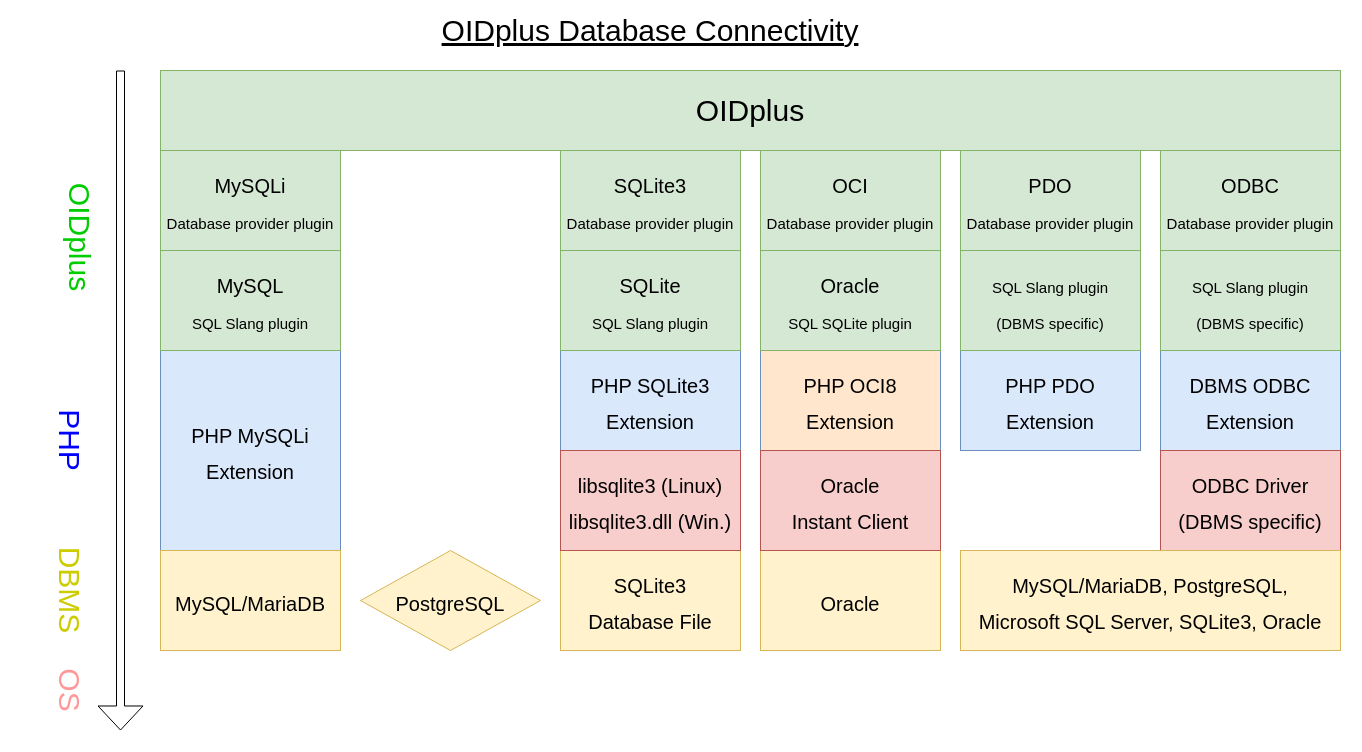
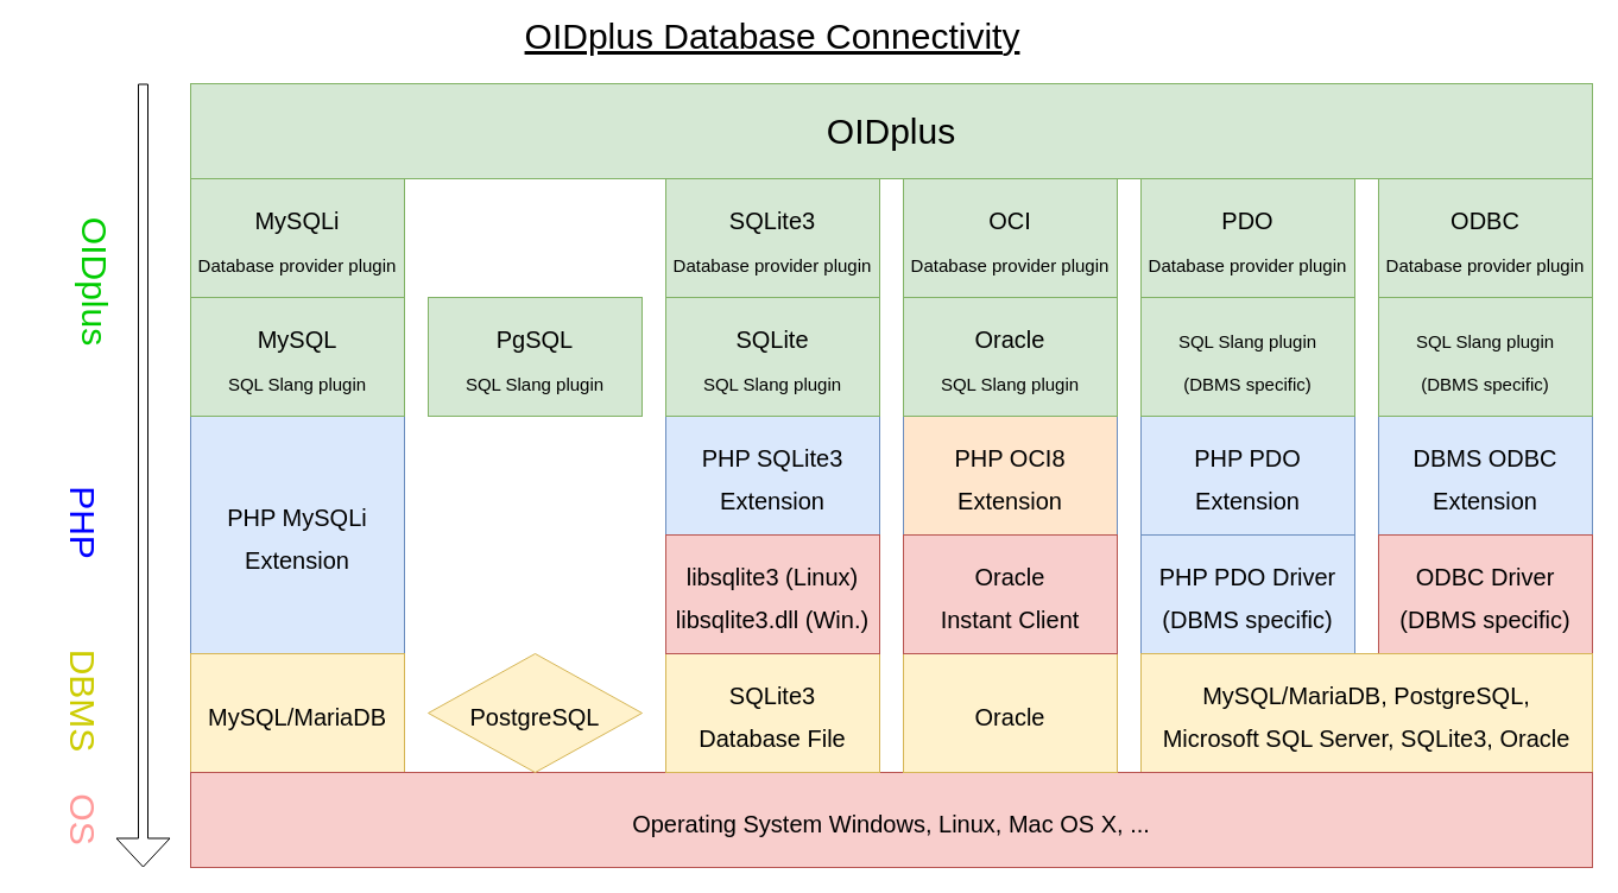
  <mxCell id="0" />
  <mxCell id="1" parent="0" />
  <mxCell id="2" value="OIDplus" style="rounded=0;whiteSpace=wrap;html=1;fontSize=30;fillColor=#d5e8d4;strokeColor=#82b366;shadow=0;" parent="1" vertex="1"><mxGeometry x="160" y="70" width="1180" height="80" as="geometry" /></mxCell>
  <mxCell id="3" value="&lt;font&gt;&lt;span style=&quot;font-size: 20px&quot;&gt;MySQLi&lt;/span&gt;&lt;br&gt;&lt;font style=&quot;font-size: 15px&quot;&gt;Database provider plugin&lt;/font&gt;&lt;/font&gt;" style="rounded=0;whiteSpace=wrap;html=1;fontSize=30;fillColor=#d5e8d4;strokeColor=#82b366;shadow=0;" parent="1" vertex="1"><mxGeometry x="160" y="150" width="180" height="100" as="geometry" /></mxCell>
  <mxCell id="4" value="&lt;font style=&quot;font-size: 20px&quot;&gt;PDO&lt;br&gt;&lt;span style=&quot;font-size: 15px&quot;&gt;Database provider plugin&lt;/span&gt;&lt;br&gt;&lt;/font&gt;" style="rounded=0;whiteSpace=wrap;html=1;fontSize=30;fillColor=#d5e8d4;strokeColor=#82b366;shadow=0;" parent="1" vertex="1"><mxGeometry x="960" y="150" width="180" height="100" as="geometry" /></mxCell>
  <mxCell id="5" value="&lt;font style=&quot;font-size: 20px&quot;&gt;ODBC&lt;br&gt;&lt;span style=&quot;font-size: 15px&quot;&gt;Database provider plugin&lt;/span&gt;&lt;br&gt;&lt;/font&gt;" style="rounded=0;whiteSpace=wrap;html=1;fontSize=30;fillColor=#d5e8d4;strokeColor=#82b366;shadow=0;" parent="1" vertex="1"><mxGeometry x="1160" y="150" width="180" height="100" as="geometry" /></mxCell>
  <mxCell id="6" value="&lt;span style=&quot;font-size: 20px&quot;&gt;PHP MySQLi&lt;br&gt;Extension&lt;/span&gt;" style="rounded=0;whiteSpace=wrap;html=1;fontSize=30;fillColor=#dae8fc;strokeColor=#6c8ebf;shadow=0;" parent="1" vertex="1"><mxGeometry x="160" y="350" width="180" height="200" as="geometry" /></mxCell>
  <mxCell id="7" value="&lt;span style=&quot;font-size: 20px&quot;&gt;PHP PDO&lt;br&gt;Extension&lt;/span&gt;" style="rounded=0;whiteSpace=wrap;html=1;fontSize=30;fillColor=#dae8fc;strokeColor=#6c8ebf;shadow=0;" parent="1" vertex="1"><mxGeometry x="960" y="350" width="180" height="100" as="geometry" /></mxCell>
  <mxCell id="8" value="&lt;span style=&quot;font-size: 20px&quot;&gt;DBMS ODBC&lt;br&gt;Extension&lt;/span&gt;" style="rounded=0;whiteSpace=wrap;html=1;fontSize=30;fillColor=#dae8fc;strokeColor=#6c8ebf;shadow=0;" parent="1" vertex="1"><mxGeometry x="1160" y="350" width="180" height="100" as="geometry" /></mxCell>
+ <mxCell id="9" value="&lt;span style=&quot;font-size: 20px&quot;&gt;PHP PDO Driver&lt;br&gt;(DBMS specific)&lt;br&gt;&lt;/span&gt;" style="rounded=0;whiteSpace=wrap;html=1;fontSize=30;fillColor=#dae8fc;strokeColor=#6c8ebf;shadow=0;" parent="1" vertex="1"><mxGeometry x="960" y="450" width="180" height="100" as="geometry" /></mxCell>
  <mxCell id="10" value="&lt;span style=&quot;font-size: 20px&quot;&gt;ODBC Driver&lt;br&gt;&lt;/span&gt;&lt;span style=&quot;font-size: 20px&quot;&gt;(DBMS specific)&lt;/span&gt;&lt;span style=&quot;font-size: 20px&quot;&gt;&lt;br&gt;&lt;/span&gt;" style="rounded=0;whiteSpace=wrap;html=1;fontSize=30;fillColor=#f8cecc;strokeColor=#b85450;shadow=0;" parent="1" vertex="1"><mxGeometry x="1160" y="450" width="180" height="100" as="geometry" /></mxCell>
  <mxCell id="11" value="&lt;span style=&quot;font-size: 20px&quot;&gt;MySQL/MariaDB&lt;/span&gt;" style="rounded=0;whiteSpace=wrap;html=1;fontSize=30;fillColor=#fff2cc;strokeColor=#d6b656;shadow=0;" parent="1" vertex="1"><mxGeometry x="160" y="550" width="180" height="100" as="geometry" /></mxCell>
  <mxCell id="12" value="" style="shape=flexArrow;endArrow=classic;html=1;fontSize=30;endWidth=36;endSize=7.67;width=8;shadow=0;" parent="1" edge="1"><mxGeometry width="50" height="50" relative="1" as="geometry"><mxPoint x="120" y="70" as="sourcePoint" /><mxPoint x="120" y="730" as="targetPoint" /></mxGeometry></mxCell>
  <mxCell id="13" value="OIDplus" style="text;html=1;strokeColor=none;fillColor=none;align=center;verticalAlign=middle;whiteSpace=wrap;rounded=0;fontSize=30;rotation=90;direction=east;fontColor=#00CC00;shadow=0;" parent="1" vertex="1"><mxGeometry x="60" y="227" width="40" height="20" as="geometry" /></mxCell>
  <mxCell id="14" value="DBMS" style="text;html=1;strokeColor=none;fillColor=none;align=center;verticalAlign=middle;whiteSpace=wrap;rounded=0;fontSize=30;rotation=90;direction=east;fontColor=#CCCC00;shadow=0;" parent="1" vertex="1"><mxGeometry x="20" y="580" width="100" height="20" as="geometry" /></mxCell>
  <mxCell id="15" value="PHP" style="text;html=1;strokeColor=none;fillColor=none;align=center;verticalAlign=middle;whiteSpace=wrap;rounded=0;fontSize=30;rotation=90;direction=east;fontColor=#0000FF;shadow=0;" parent="1" vertex="1"><mxGeometry x="50" y="430" width="40" height="20" as="geometry" /></mxCell>
  <mxCell id="16" value="OIDplus Database Connectivity" style="text;html=1;strokeColor=none;fillColor=none;align=center;verticalAlign=middle;whiteSpace=wrap;rounded=0;fontSize=30;fontStyle=4;shadow=0;" parent="1" vertex="1"><mxGeometry x="170" y="20" width="960" height="20" as="geometry" /></mxCell>
  <mxCell id="17" value="&lt;span style=&quot;font-size: 20px&quot;&gt;MySQL/MariaDB, PostgreSQL,&lt;br&gt;Microsoft SQL Server, SQLite3, Oracle&lt;/span&gt;" style="rounded=0;whiteSpace=wrap;html=1;fontSize=30;fillColor=#fff2cc;strokeColor=#d6b656;shadow=0;" parent="1" vertex="1"><mxGeometry x="960" y="550" width="380" height="100" as="geometry" /></mxCell>
+ <mxCell id="18" value="&lt;span style=&quot;font-size: 20px&quot;&gt;Operating System Windows, Linux, Mac OS X, ...&lt;br&gt;&lt;/span&gt;" style="rounded=0;whiteSpace=wrap;html=1;fontSize=30;fillColor=#f8cecc;strokeColor=#b85450;shadow=0;" parent="1" vertex="1"><mxGeometry x="160" y="650" width="1180" height="80" as="geometry" /></mxCell>
  <mxCell id="19" value="OS" style="text;html=1;strokeColor=none;fillColor=none;align=center;verticalAlign=middle;whiteSpace=wrap;rounded=0;fontSize=30;rotation=90;direction=east;fontColor=#FF9999;shadow=0;" parent="1" vertex="1"><mxGeometry x="35" y="680" width="70" height="20" as="geometry" /></mxCell>
  <mxCell id="20" value="&lt;span style=&quot;font-size: 20px&quot;&gt;PostgreSQL&lt;/span&gt;" style="rhombus;whiteSpace=wrap;html=1;fontSize=30;fillColor=#fff2cc;strokeColor=#d6b656;shadow=0;" parent="1" vertex="1"><mxGeometry x="360" y="550" width="180" height="100" as="geometry" /></mxCell>
  <mxCell id="21" value="&lt;font style=&quot;font-size: 20px&quot;&gt;SQLite3&lt;br&gt;&lt;span style=&quot;font-size: 15px&quot;&gt;Database provider plugin&lt;/span&gt;&lt;br&gt;&lt;/font&gt;" style="rounded=0;whiteSpace=wrap;html=1;fontSize=30;fillColor=#d5e8d4;strokeColor=#82b366;shadow=0;" parent="1" vertex="1"><mxGeometry x="560" y="150" width="180" height="100" as="geometry" /></mxCell>
  <mxCell id="22" value="&lt;span style=&quot;font-size: 20px&quot;&gt;PHP SQLite3&lt;br&gt;Extension&lt;/span&gt;" style="rounded=0;whiteSpace=wrap;html=1;fontSize=30;fillColor=#dae8fc;strokeColor=#6c8ebf;shadow=0;" parent="1" vertex="1"><mxGeometry x="560" y="350" width="180" height="100" as="geometry" /></mxCell>
  <mxCell id="23" value="&lt;span style=&quot;font-size: 20px&quot;&gt;SQLite3&lt;br&gt;Database File&lt;/span&gt;" style="rounded=0;whiteSpace=wrap;html=1;fontSize=30;fillColor=#fff2cc;strokeColor=#d6b656;shadow=0;" parent="1" vertex="1"><mxGeometry x="560" y="550" width="180" height="100" as="geometry" /></mxCell>
  <mxCell id="24" value="&lt;span style=&quot;font-size: 20px&quot;&gt;libsqlite3 (Linux)&lt;br&gt;libsqlite3.dll (Win.)&lt;br&gt;&lt;/span&gt;" style="rounded=0;whiteSpace=wrap;html=1;fontSize=30;fillColor=#f8cecc;strokeColor=#b85450;shadow=0;" parent="1" vertex="1"><mxGeometry x="560" y="450" width="180" height="100" as="geometry" /></mxCell>
  <mxCell id="25" value="&lt;font style=&quot;font-size: 20px&quot;&gt;MySQL&lt;br&gt;&lt;span style=&quot;font-size: 15px&quot;&gt;SQL Slang plugin&lt;/span&gt;&lt;br&gt;&lt;/font&gt;" style="rounded=0;whiteSpace=wrap;html=1;fontSize=30;fillColor=#d5e8d4;strokeColor=#82b366;shadow=0;" parent="1" vertex="1"><mxGeometry x="160" y="250" width="180" height="100" as="geometry" /></mxCell>
+ <mxCell id="26" value="&lt;font style=&quot;font-size: 20px&quot;&gt;PgSQL&lt;br&gt;&lt;span style=&quot;font-size: 15px&quot;&gt;SQL Slang plugin&lt;/span&gt;&lt;br&gt;&lt;/font&gt;" style="rounded=0;whiteSpace=wrap;html=1;fontSize=30;fillColor=#d5e8d4;strokeColor=#82b366;shadow=0;" parent="1" vertex="1"><mxGeometry x="360" y="250" width="180" height="100" as="geometry" /></mxCell>
  <mxCell id="27" value="&lt;font style=&quot;font-size: 20px&quot;&gt;SQLite&lt;br&gt;&lt;span style=&quot;font-size: 15px&quot;&gt;SQL Slang plugin&lt;/span&gt;&lt;br&gt;&lt;/font&gt;" style="rounded=0;whiteSpace=wrap;html=1;fontSize=30;fillColor=#d5e8d4;strokeColor=#82b366;shadow=0;" parent="1" vertex="1"><mxGeometry x="560" y="250" width="180" height="100" as="geometry" /></mxCell>
  <mxCell id="28" value="&lt;font style=&quot;font-size: 20px&quot;&gt;&lt;span style=&quot;font-size: 15px&quot;&gt;SQL Slang plugin&lt;br&gt;(DBMS specific)&lt;/span&gt;&lt;br&gt;&lt;/font&gt;" style="rounded=0;whiteSpace=wrap;html=1;fontSize=30;fillColor=#d5e8d4;strokeColor=#82b366;shadow=0;" parent="1" vertex="1"><mxGeometry x="960" y="250" width="180" height="100" as="geometry" /></mxCell>
  <mxCell id="29" value="&lt;font style=&quot;font-size: 20px&quot;&gt;&lt;span style=&quot;font-size: 15px&quot;&gt;SQL Slang plugin&lt;br&gt;(DBMS specific)&lt;/span&gt;&lt;br&gt;&lt;/font&gt;" style="rounded=0;whiteSpace=wrap;html=1;fontSize=30;fillColor=#d5e8d4;strokeColor=#82b366;shadow=0;" parent="1" vertex="1"><mxGeometry x="1160" y="250" width="180" height="100" as="geometry" /></mxCell>
  <mxCell id="30" value="&lt;font style=&quot;font-size: 20px&quot;&gt;OCI&lt;br&gt;&lt;span style=&quot;font-size: 15px&quot;&gt;Database provider plugin&lt;/span&gt;&lt;br&gt;&lt;/font&gt;" style="rounded=0;whiteSpace=wrap;html=1;fontSize=30;fillColor=#d5e8d4;strokeColor=#82b366;shadow=0;" vertex="1" parent="1"><mxGeometry x="760" y="150" width="180" height="100" as="geometry" /></mxCell>
  <mxCell id="31" value="&lt;span style=&quot;font-size: 20px&quot;&gt;PHP OCI8&lt;br&gt;Extension&lt;/span&gt;" style="rounded=0;whiteSpace=wrap;html=1;fontSize=30;fillColor=#ffe6cc;strokeColor=#6c8ebf;shadow=0;" vertex="1" parent="1"><mxGeometry x="760" y="350" width="180" height="100" as="geometry" /></mxCell>
  <mxCell id="32" value="&lt;span style=&quot;font-size: 20px&quot;&gt;Oracle&lt;/span&gt;" style="rounded=0;whiteSpace=wrap;html=1;fontSize=30;fillColor=#fff2cc;strokeColor=#d6b656;shadow=0;" vertex="1" parent="1"><mxGeometry x="760" y="550" width="180" height="100" as="geometry" /></mxCell>
  <mxCell id="33" value="&lt;span style=&quot;font-size: 20px&quot;&gt;Oracle&lt;br&gt;Instant Client&lt;/span&gt;" style="rounded=0;whiteSpace=wrap;html=1;fontSize=30;fillColor=#f8cecc;strokeColor=#b85450;shadow=0;" vertex="1" parent="1"><mxGeometry x="760" y="450" width="180" height="100" as="geometry" /></mxCell>
- <mxCell id="34" value="&lt;font style=&quot;font-size: 20px&quot;&gt;Oracle&lt;br&gt;&lt;span style=&quot;font-size: 15px&quot;&gt;SQL SQLite plugin&lt;/span&gt;&lt;br&gt;&lt;/font&gt;" style="rounded=0;whiteSpace=wrap;html=1;fontSize=30;fillColor=#d5e8d4;strokeColor=#82b366;shadow=0;" vertex="1" parent="1"><mxGeometry x="760" y="250" width="180" height="100" as="geometry" /></mxCell>
+ <mxCell id="34" value="&lt;font style=&quot;font-size: 20px&quot;&gt;Oracle&lt;br&gt;&lt;span style=&quot;font-size: 15px&quot;&gt;SQL Slang plugin&lt;/span&gt;&lt;br&gt;&lt;/font&gt;" style="rounded=0;whiteSpace=wrap;html=1;fontSize=30;fillColor=#d5e8d4;strokeColor=#82b366;shadow=0;" vertex="1" parent="1"><mxGeometry x="760" y="250" width="180" height="100" as="geometry" /></mxCell>
